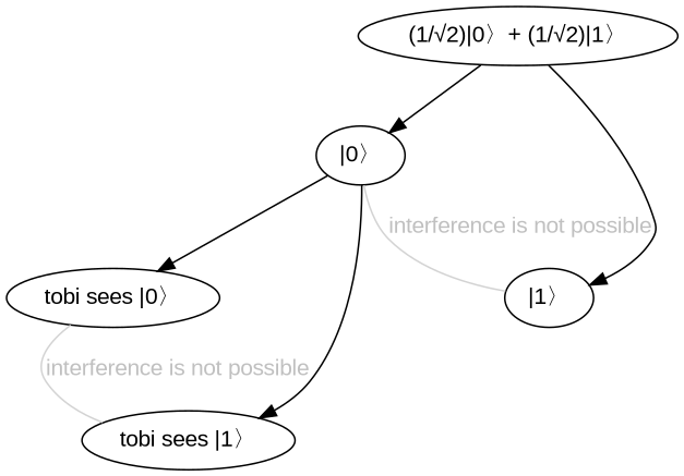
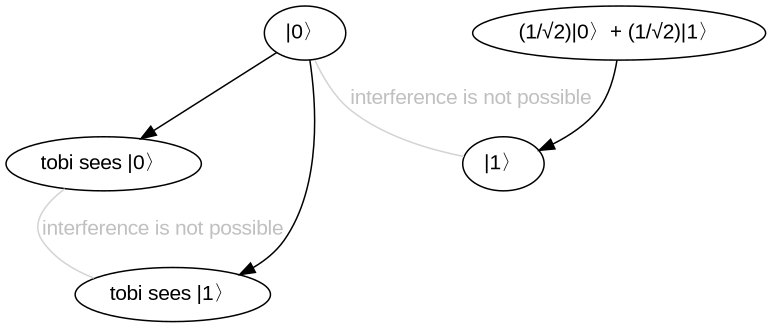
  digraph {
    fontname="Liberation Sans"
    node [fontname="Liberation Sans"]
    edge [fontname="Liberation Sans"]
    n1 [label="|0〉"]
    n2 [label="|1〉"]
    n3 [label="tobi sees |0〉"]
    n4 [label="tobi sees |1〉"]
    n5 [label="(1/√2)|0〉+ (1/√2)|1〉"]
    subgraph sub_1 {
      n1
      n2
      n3
      n4
    }
    n1 -> n2 [color=lightgray dir=none fontcolor=gray label="interference is not possible"]
    n1 -> n3
    n1 -> n4
    n3 -> n4 [color=lightgray dir=none fontcolor=gray label="interference is not possible"]
-   n5 -> n1
    n5 -> n2
  }
